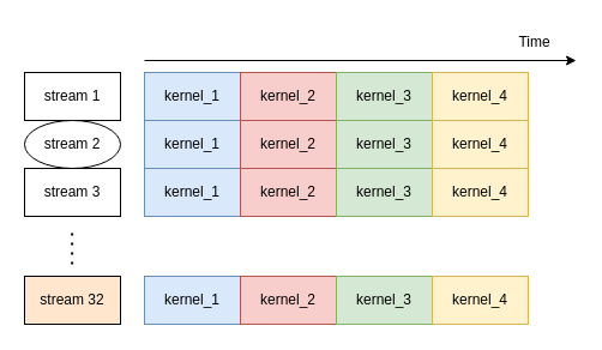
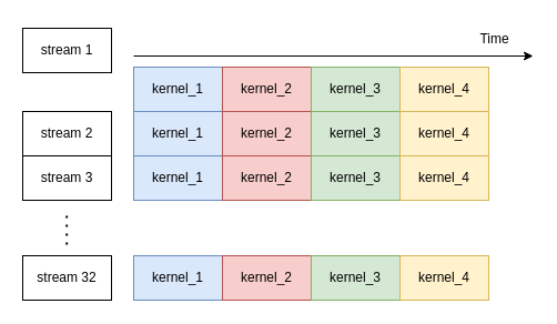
  <mxCell id="0" />
  <mxCell id="1" parent="0" />
  <mxCell id="2" value="" style="endArrow=classic;html=1;rounded=0;" edge="1" parent="1"><mxGeometry width="50" height="50" relative="1" as="geometry"><mxPoint x="120" y="50" as="sourcePoint" /><mxPoint x="480" y="50" as="targetPoint" /></mxGeometry></mxCell>
  <mxCell id="3" value="Time" style="text;html=1;align=center;verticalAlign=middle;resizable=0;points=[];autosize=1;strokeColor=none;fillColor=none;" vertex="1" parent="1"><mxGeometry x="420" y="20" width="50" height="30" as="geometry" /></mxCell>
  <mxCell id="4" value="kernel_1" style="rounded=0;whiteSpace=wrap;html=1;fillColor=#dae8fc;strokeColor=#6c8ebf;" vertex="1" parent="1"><mxGeometry x="120" y="60" width="80" height="40" as="geometry" /></mxCell>
  <mxCell id="5" value="kernel_2" style="rounded=0;whiteSpace=wrap;html=1;fillColor=#f8cecc;strokeColor=#b85450;" vertex="1" parent="1"><mxGeometry x="200" y="60" width="80" height="40" as="geometry" /></mxCell>
  <mxCell id="6" value="kernel_3" style="rounded=0;whiteSpace=wrap;html=1;fillColor=#d5e8d4;strokeColor=#82b366;" vertex="1" parent="1"><mxGeometry x="280" y="60" width="80" height="40" as="geometry" /></mxCell>
  <mxCell id="7" value="kernel_4" style="rounded=0;whiteSpace=wrap;html=1;fillColor=#fff2cc;strokeColor=#d6b656;" vertex="1" parent="1"><mxGeometry x="360" y="60" width="80" height="40" as="geometry" /></mxCell>
- <mxCell id="8" value="stream 1" style="rounded=0;whiteSpace=wrap;html=1;" vertex="1" parent="1"><mxGeometry x="20" y="60" width="80" height="40" as="geometry" /></mxCell>
+ <mxCell id="8" value="stream 1" style="rounded=0;whiteSpace=wrap;html=1;" vertex="1" parent="1"><mxGeometry x="20" y="25" width="80" height="40" as="geometry" /></mxCell>
  <mxCell id="9" value="kernel_1" style="rounded=0;whiteSpace=wrap;html=1;fillColor=#dae8fc;strokeColor=#6c8ebf;" vertex="1" parent="1"><mxGeometry x="120" y="100" width="80" height="40" as="geometry" /></mxCell>
  <mxCell id="10" value="kernel_2" style="rounded=0;whiteSpace=wrap;html=1;fillColor=#f8cecc;strokeColor=#b85450;" vertex="1" parent="1"><mxGeometry x="200" y="100" width="80" height="40" as="geometry" /></mxCell>
  <mxCell id="11" value="kernel_3" style="rounded=0;whiteSpace=wrap;html=1;fillColor=#d5e8d4;strokeColor=#82b366;" vertex="1" parent="1"><mxGeometry x="280" y="100" width="80" height="40" as="geometry" /></mxCell>
  <mxCell id="12" value="kernel_4" style="rounded=0;whiteSpace=wrap;html=1;fillColor=#fff2cc;strokeColor=#d6b656;" vertex="1" parent="1"><mxGeometry x="360" y="100" width="80" height="40" as="geometry" /></mxCell>
- <mxCell id="13" value="stream 2" style="ellipse;whiteSpace=wrap;html=1;" vertex="1" parent="1"><mxGeometry x="20" y="100" width="80" height="40" as="geometry" /></mxCell>
+ <mxCell id="13" value="stream 2" style="rounded=0;whiteSpace=wrap;html=1;" vertex="1" parent="1"><mxGeometry x="20" y="100" width="80" height="40" as="geometry" /></mxCell>
  <mxCell id="14" value="kernel_1" style="rounded=0;whiteSpace=wrap;html=1;fillColor=#dae8fc;strokeColor=#6c8ebf;" vertex="1" parent="1"><mxGeometry x="120" y="140" width="80" height="40" as="geometry" /></mxCell>
  <mxCell id="15" value="kernel_2" style="rounded=0;whiteSpace=wrap;html=1;fillColor=#f8cecc;strokeColor=#b85450;" vertex="1" parent="1"><mxGeometry x="200" y="140" width="80" height="40" as="geometry" /></mxCell>
  <mxCell id="16" value="kernel_3" style="rounded=0;whiteSpace=wrap;html=1;fillColor=#d5e8d4;strokeColor=#82b366;" vertex="1" parent="1"><mxGeometry x="280" y="140" width="80" height="40" as="geometry" /></mxCell>
  <mxCell id="17" value="kernel_4" style="rounded=0;whiteSpace=wrap;html=1;fillColor=#fff2cc;strokeColor=#d6b656;" vertex="1" parent="1"><mxGeometry x="360" y="140" width="80" height="40" as="geometry" /></mxCell>
  <mxCell id="18" value="stream 3" style="rounded=0;whiteSpace=wrap;html=1;" vertex="1" parent="1"><mxGeometry x="20" y="140" width="80" height="40" as="geometry" /></mxCell>
  <mxCell id="19" value="kernel_1" style="rounded=0;whiteSpace=wrap;html=1;fillColor=#dae8fc;strokeColor=#6c8ebf;" vertex="1" parent="1"><mxGeometry x="120" y="230" width="80" height="40" as="geometry" /></mxCell>
  <mxCell id="20" value="kernel_2" style="rounded=0;whiteSpace=wrap;html=1;fillColor=#f8cecc;strokeColor=#b85450;" vertex="1" parent="1"><mxGeometry x="200" y="230" width="80" height="40" as="geometry" /></mxCell>
  <mxCell id="21" value="kernel_3" style="rounded=0;whiteSpace=wrap;html=1;fillColor=#d5e8d4;strokeColor=#82b366;" vertex="1" parent="1"><mxGeometry x="280" y="230" width="80" height="40" as="geometry" /></mxCell>
  <mxCell id="22" value="kernel_4" style="rounded=0;whiteSpace=wrap;html=1;fillColor=#fff2cc;strokeColor=#d6b656;" vertex="1" parent="1"><mxGeometry x="360" y="230" width="80" height="40" as="geometry" /></mxCell>
- <mxCell id="23" value="stream 32" style="rounded=0;whiteSpace=wrap;html=1;fillColor=#ffe6cc;" vertex="1" parent="1"><mxGeometry x="20" y="230" width="80" height="40" as="geometry" /></mxCell>
+ <mxCell id="23" value="stream 32" style="rounded=0;whiteSpace=wrap;html=1;" vertex="1" parent="1"><mxGeometry x="20" y="230" width="80" height="40" as="geometry" /></mxCell>
  <mxCell id="24" value="" style="endArrow=none;dashed=1;html=1;dashPattern=1 3;strokeWidth=2;rounded=0;" edge="1" parent="1"><mxGeometry width="50" height="50" relative="1" as="geometry"><mxPoint x="59.66" y="220" as="sourcePoint" /><mxPoint x="59.66" y="190" as="targetPoint" /></mxGeometry></mxCell>
